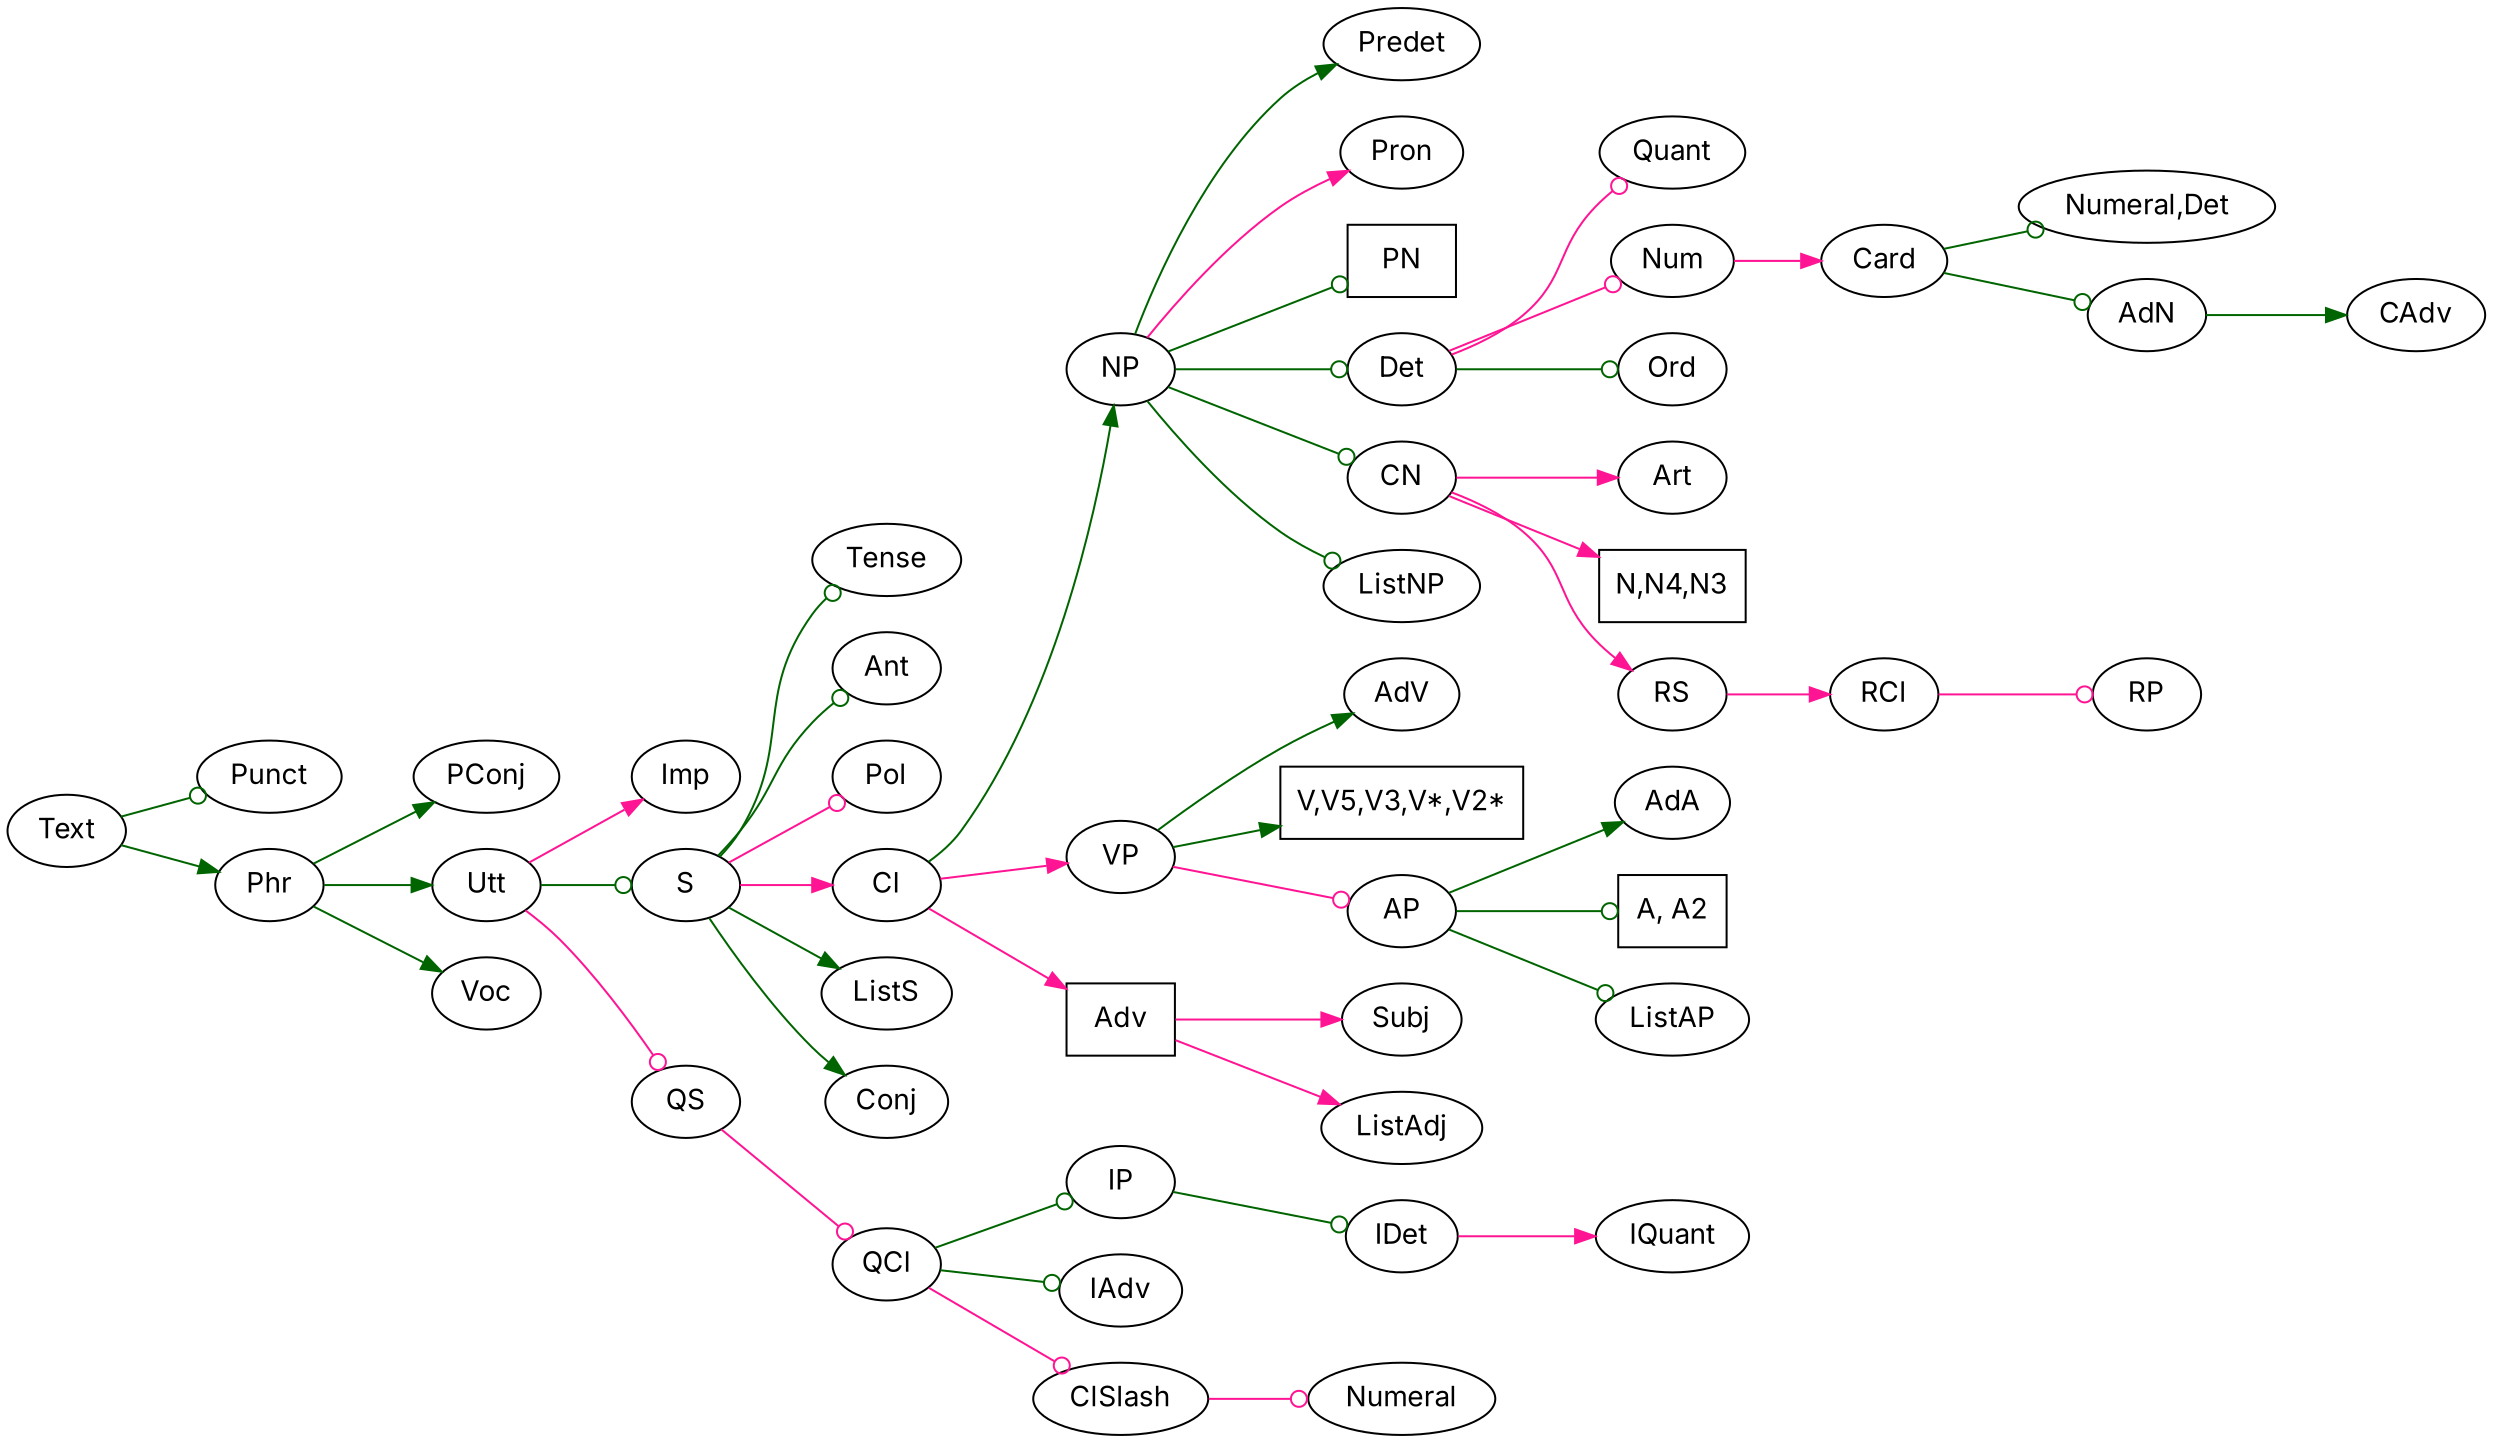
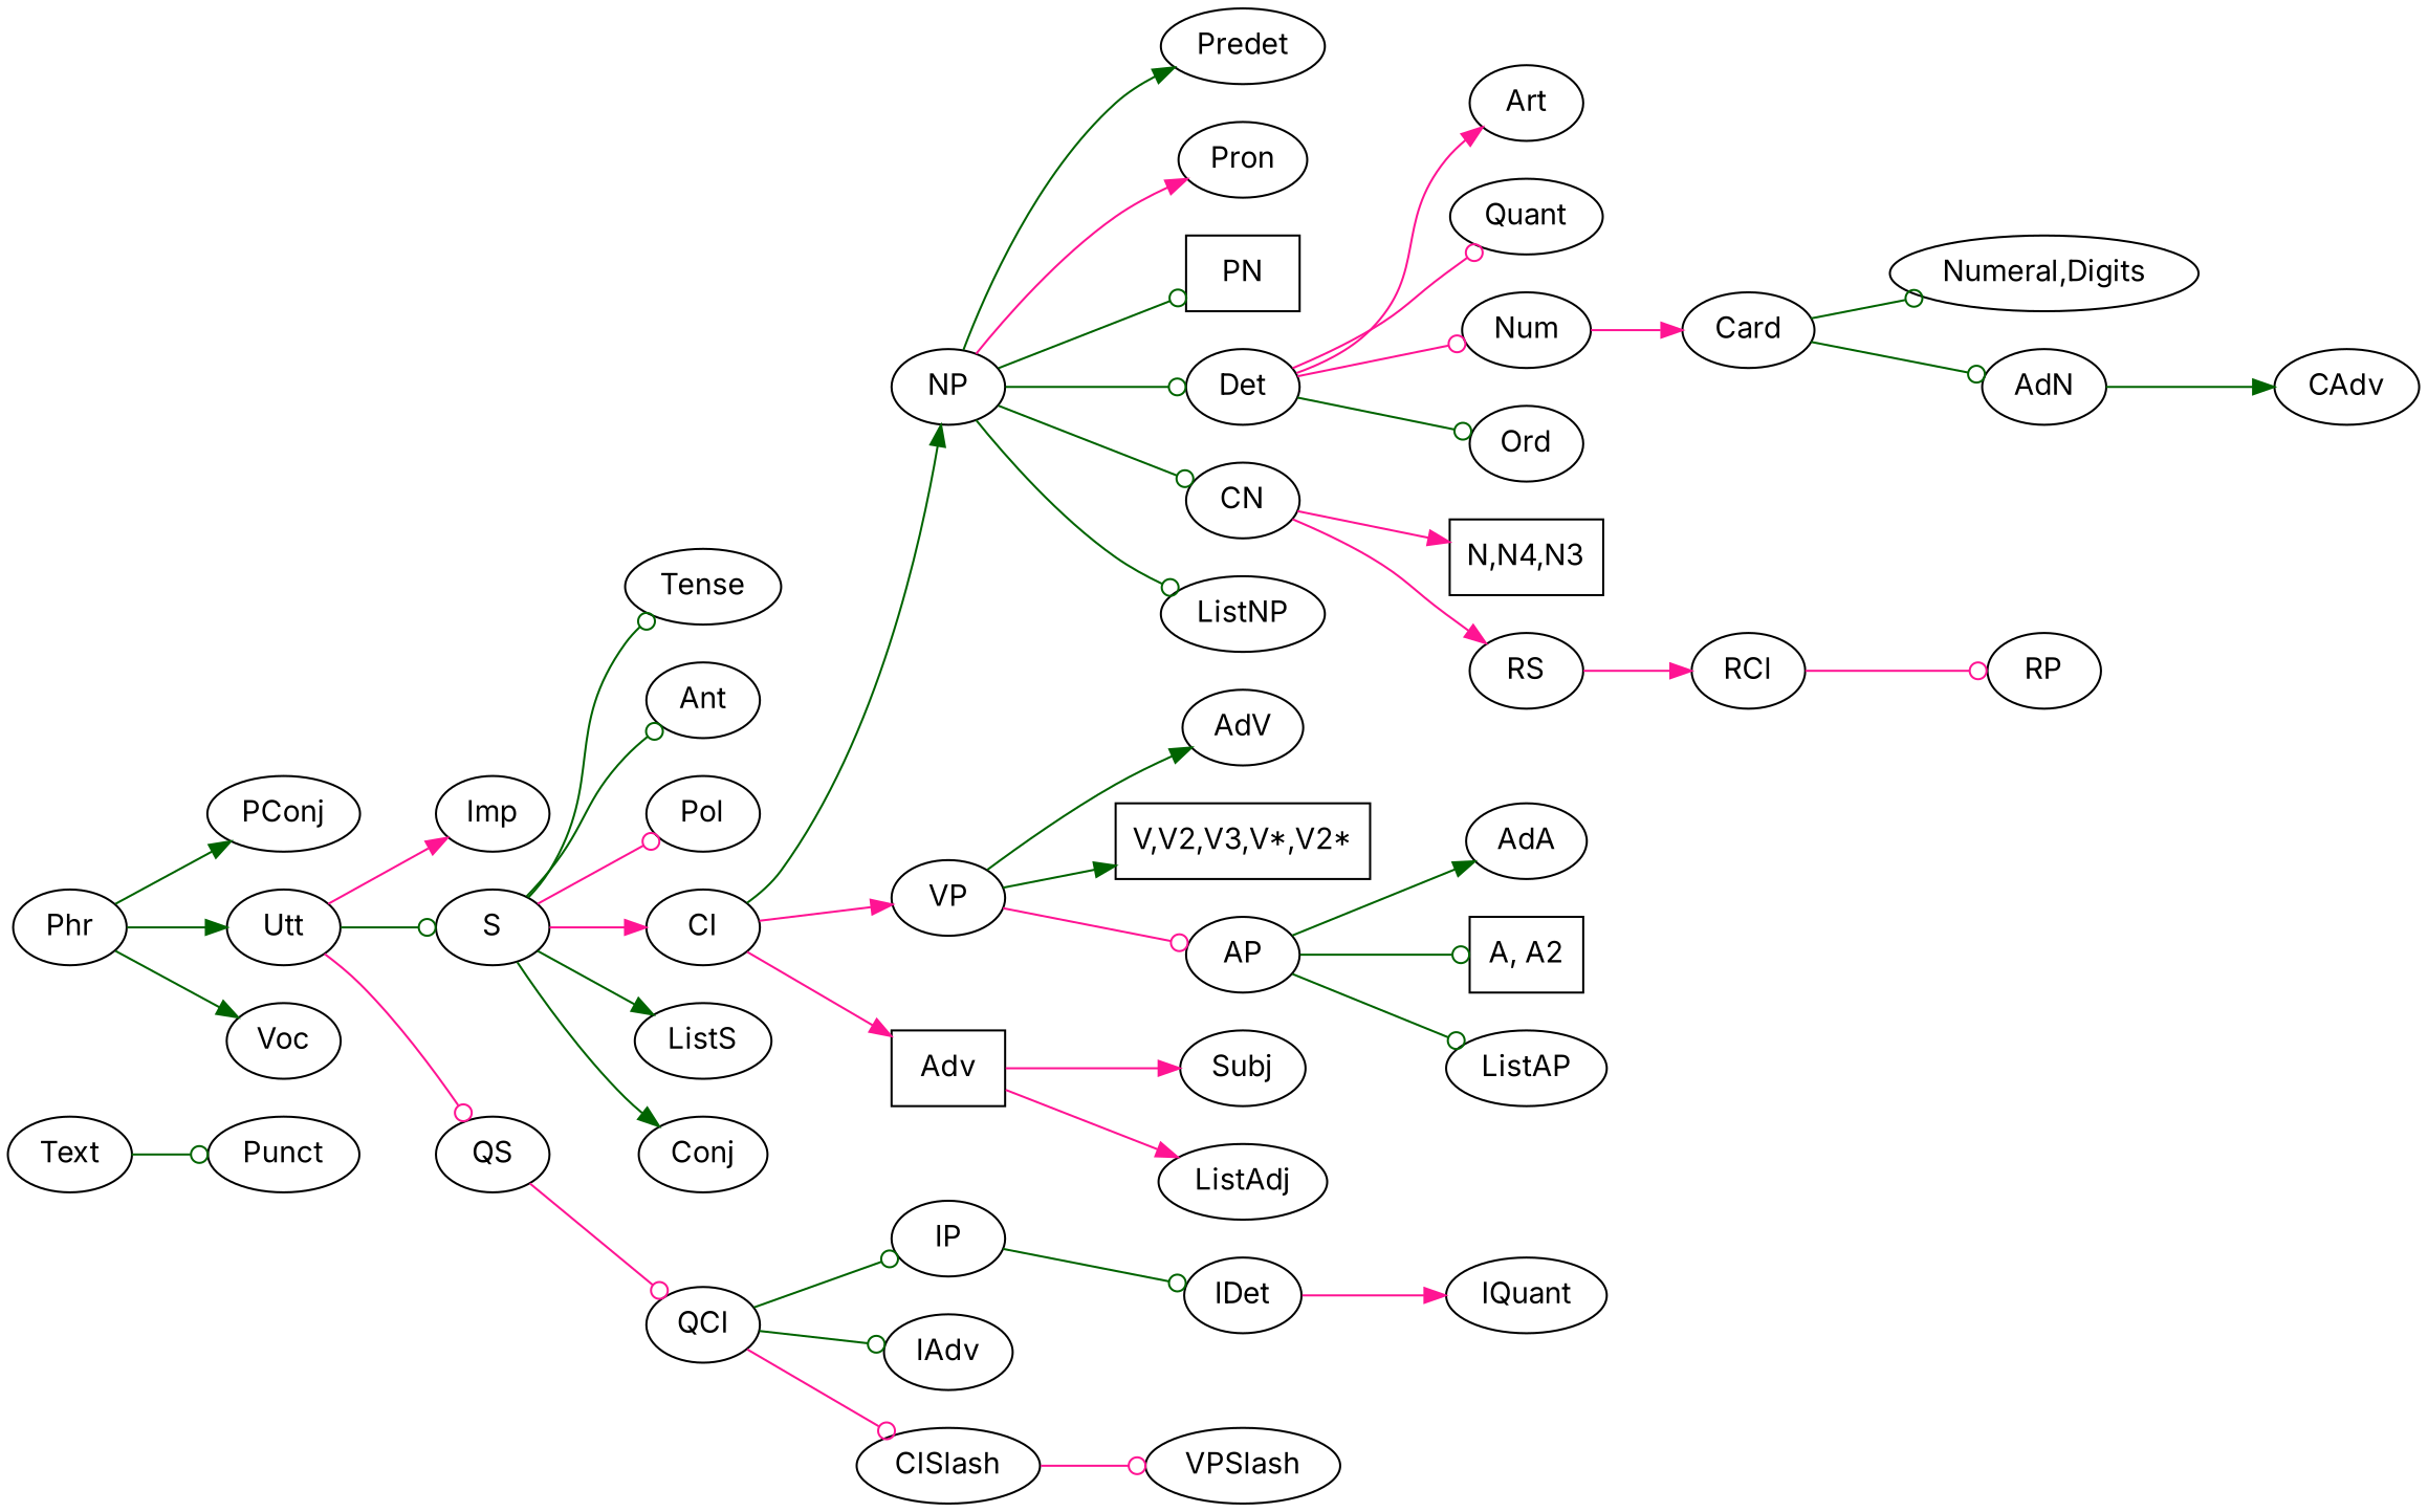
  digraph {
    fontname=Inter
    rankdir=LR
    node [fontname=Inter shape=ellipse style=solid]
    edge [arrowhead=odot color=darkgreen fontname=Inter style=solid]
    Text
    Punct
    Phr
    PConj
    Utt
    Voc
    Imp
    S
    QS
    Tense
    Ant
    Pol
    Cl
    ListS [shape="" style=""]
    n15 [label=Conj]
    QCl
    NP
    VP
    Adv [shape=rectangle]
    IP
    IAdv
    ClSlash
    Predet
    Pron
    PN [shape=rectangle]
    Det
    CN
    ListNP [shape="" style=""]
    AdV
-   n30 [label="V,V5,V3,V*,V2*" shape=rectangle]
+   n30 [label="V,V2,V3,V*,V2*" shape=rectangle]
    AP
    Subj [shape="" style=""]
    ListAdj [shape="" style=""]
    n34 [label=Art]
    n35 [label=Quant]
    Num
    Ord
    n38 [label="N,N4,N3" shape=rectangle]
    RS
    AdA [shape="" style=""]
    n41 [label="A, A2" shape=rectangle]
    ListAP [shape="" style=""]
    Card
    RCl
-   n45 [label="Numeral,Det"]
+   n45 [label="Numeral,Digits"]
    AdN
    CAdv [shape="" style=""]
    RP
    IDet
-   VPSlash [label=Numeral]
+   VPSlash
    IQuant
    Text -> Punct
-   Text -> Phr [arrowhead=normal]
    Phr -> PConj [arrowhead=normal]
    Phr -> Utt [arrowhead=normal]
    Phr -> Voc [arrowhead=normal]
    Utt -> Imp [arrowhead=normal color=deeppink]
    Utt -> S
    Utt -> QS [color=deeppink]
    S -> Tense
    S -> Ant
    S -> Pol [color=deeppink]
    S -> Cl [arrowhead=normal color=deeppink]
    S -> ListS [arrowhead=normal]
    S -> n15 [arrowhead=normal]
    QS -> QCl [color=deeppink]
    Cl -> NP [arrowhead=normal]
    Cl -> VP [arrowhead=normal color=deeppink]
    Cl -> Adv [arrowhead=normal color=deeppink]
    QCl -> IP
    QCl -> IAdv
    QCl -> ClSlash [color=deeppink]
    NP -> Predet [arrowhead=normal]
    NP -> Pron [arrowhead=normal color=deeppink]
    NP -> PN
    NP -> Det
    NP -> CN
    NP -> ListNP
    VP -> AdV [arrowhead=normal]
    VP -> n30 [arrowhead=normal]
    VP -> AP [color=deeppink]
    Adv -> Subj [arrowhead=normal color=deeppink]
    Adv -> ListAdj [arrowhead=normal color=deeppink]
    IP -> IDet
    ClSlash -> VPSlash [color=deeppink]
-   CN -> n34 [arrowhead=normal color=deeppink]
+   Det -> n34 [arrowhead=normal color=deeppink]
    Det -> n35 [color=deeppink]
    Det -> Num [color=deeppink]
    Det -> Ord
    CN -> n38 [arrowhead=normal color=deeppink]
    CN -> RS [arrowhead=normal color=deeppink]
    AP -> AdA [arrowhead=normal]
    AP -> n41
    AP -> ListAP
    Num -> Card [arrowhead=normal color=deeppink]
    RS -> RCl [arrowhead=normal color=deeppink]
    Card -> n45
    Card -> AdN
    RCl -> RP [color=deeppink]
    AdN -> CAdv [arrowhead=normal]
    IDet -> IQuant [arrowhead=normal color=deeppink]
  }
